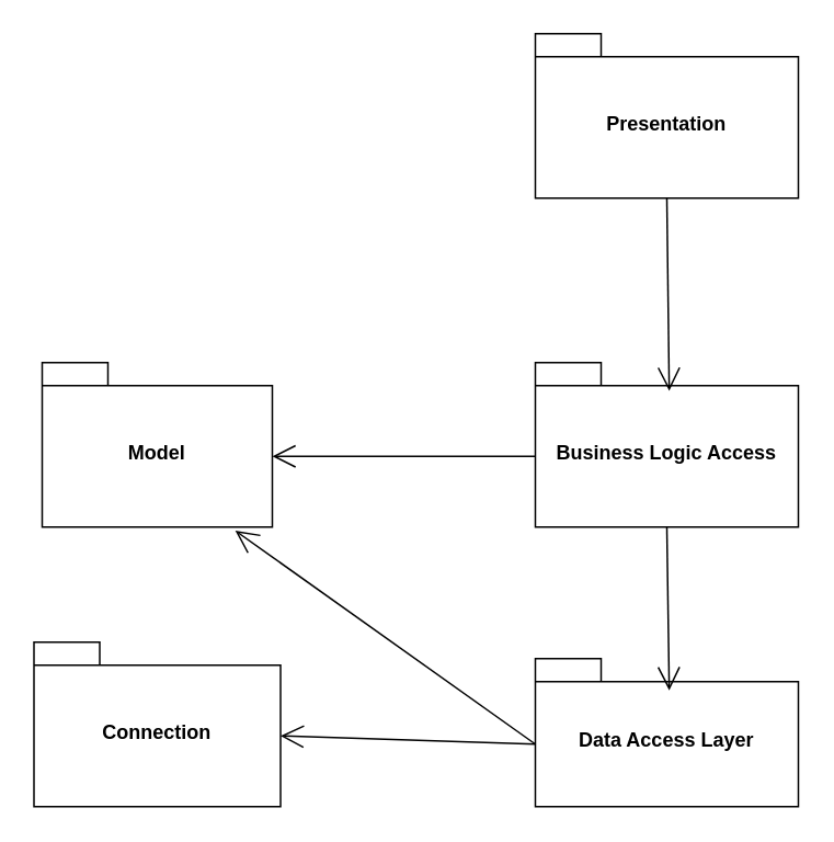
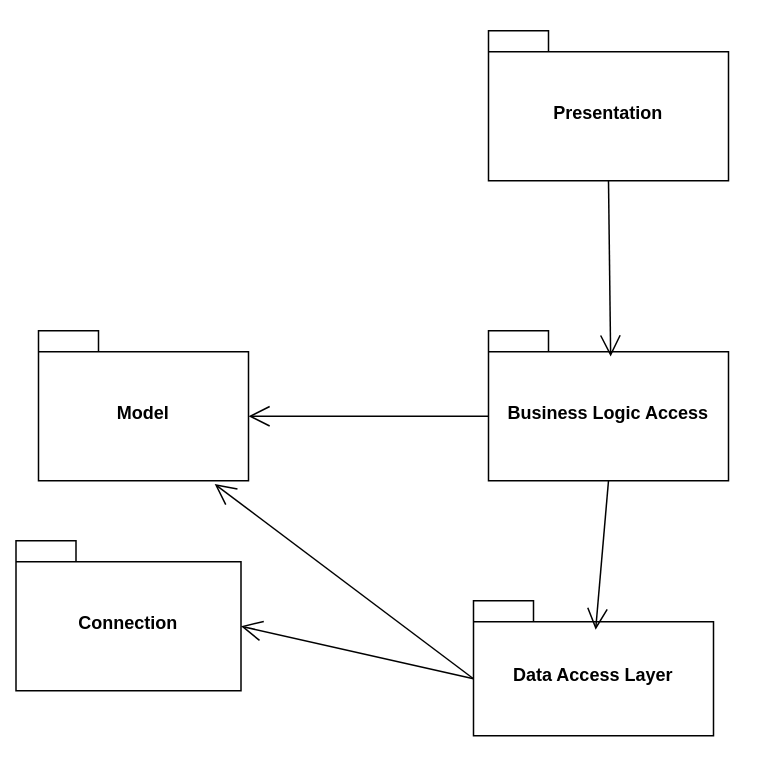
  <mxCell id="0" />
  <mxCell id="1" parent="0" />
  <mxCell id="2" value="Model" style="shape=folder;fontStyle=1;spacingTop=10;tabWidth=40;tabHeight=14;tabPosition=left;html=1;whiteSpace=wrap;" vertex="1" parent="1"><mxGeometry x="25" y="220" width="140" height="100" as="geometry" /></mxCell>
- <mxCell id="3" value="Connection" style="shape=folder;fontStyle=1;spacingTop=10;tabWidth=40;tabHeight=14;tabPosition=left;html=1;whiteSpace=wrap;" vertex="1" parent="1"><mxGeometry x="20" y="390" width="150" height="100" as="geometry" /></mxCell>
+ <mxCell id="3" value="Connection" style="shape=folder;fontStyle=1;spacingTop=10;tabWidth=40;tabHeight=14;tabPosition=left;html=1;whiteSpace=wrap;" vertex="1" parent="1"><mxGeometry x="10" y="360" width="150" height="100" as="geometry" /></mxCell>
  <mxCell id="4" value="Presentation" style="shape=folder;fontStyle=1;spacingTop=10;tabWidth=40;tabHeight=14;tabPosition=left;html=1;whiteSpace=wrap;" vertex="1" parent="1"><mxGeometry x="325" y="20" width="160" height="100" as="geometry" /></mxCell>
  <mxCell id="5" value="Business Logic Access" style="shape=folder;fontStyle=1;spacingTop=10;tabWidth=40;tabHeight=14;tabPosition=left;html=1;whiteSpace=wrap;" vertex="1" parent="1"><mxGeometry x="325" y="220" width="160" height="100" as="geometry" /></mxCell>
- <mxCell id="6" value="Data Access Layer" style="shape=folder;fontStyle=1;spacingTop=10;tabWidth=40;tabHeight=14;tabPosition=left;html=1;whiteSpace=wrap;" vertex="1" parent="1"><mxGeometry x="325" y="400" width="160" height="90" as="geometry" /></mxCell>
+ <mxCell id="6" value="Data Access Layer" style="shape=folder;fontStyle=1;spacingTop=10;tabWidth=40;tabHeight=14;tabPosition=left;html=1;whiteSpace=wrap;" vertex="1" parent="1"><mxGeometry x="315" y="400" width="160" height="90" as="geometry" /></mxCell>
  <mxCell id="7" value="" style="endArrow=open;endFill=1;endSize=12;html=1;rounded=0;exitX=0.5;exitY=1;exitDx=0;exitDy=0;exitPerimeter=0;entryX=0.509;entryY=0.172;entryDx=0;entryDy=0;entryPerimeter=0;" edge="1" parent="1" source="4" target="5"><mxGeometry width="160" relative="1" as="geometry"><mxPoint x="245" y="260" as="sourcePoint" /><mxPoint x="405" y="240" as="targetPoint" /></mxGeometry></mxCell>
  <mxCell id="8" value="" style="endArrow=open;endFill=1;endSize=12;html=1;rounded=0;exitX=0;exitY=0;exitDx=0;exitDy=57;exitPerimeter=0;" edge="1" parent="1" source="5"><mxGeometry width="160" relative="1" as="geometry"><mxPoint x="245" y="260" as="sourcePoint" /><mxPoint x="165" y="277" as="targetPoint" /></mxGeometry></mxCell>
  <mxCell id="9" value="" style="endArrow=open;endFill=1;endSize=12;html=1;rounded=0;exitX=0.5;exitY=1;exitDx=0;exitDy=0;exitPerimeter=0;entryX=0.509;entryY=0.214;entryDx=0;entryDy=0;entryPerimeter=0;" edge="1" parent="1" source="5" target="6"><mxGeometry width="160" relative="1" as="geometry"><mxPoint x="245" y="260" as="sourcePoint" /><mxPoint x="405" y="260" as="targetPoint" /></mxGeometry></mxCell>
  <mxCell id="10" value="" style="endArrow=open;endFill=1;endSize=12;html=1;rounded=0;exitX=0;exitY=0;exitDx=0;exitDy=52;exitPerimeter=0;entryX=0;entryY=0;entryDx=150;entryDy=57;entryPerimeter=0;" edge="1" parent="1" source="6" target="3"><mxGeometry width="160" relative="1" as="geometry"><mxPoint x="245" y="260" as="sourcePoint" /><mxPoint x="405" y="260" as="targetPoint" /></mxGeometry></mxCell>
  <mxCell id="11" value="" style="endArrow=open;endFill=1;endSize=12;html=1;rounded=0;exitX=0;exitY=0;exitDx=0;exitDy=52;exitPerimeter=0;entryX=0.839;entryY=1.022;entryDx=0;entryDy=0;entryPerimeter=0;" edge="1" parent="1" source="6" target="2"><mxGeometry width="160" relative="1" as="geometry"><mxPoint x="245" y="260" as="sourcePoint" /><mxPoint x="405" y="260" as="targetPoint" /></mxGeometry></mxCell>
